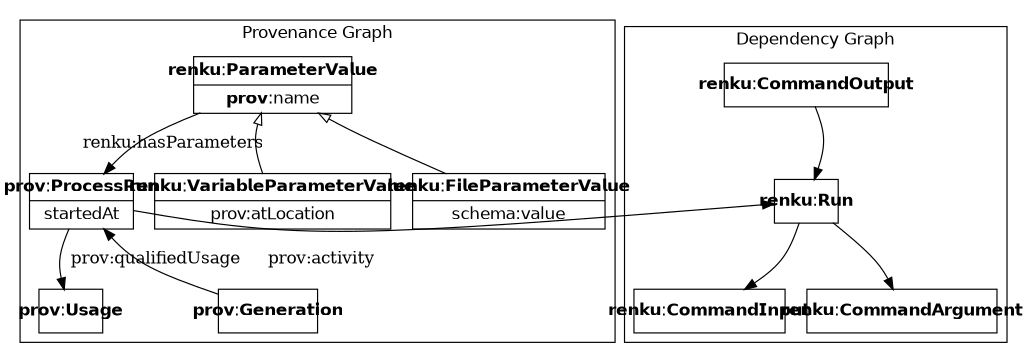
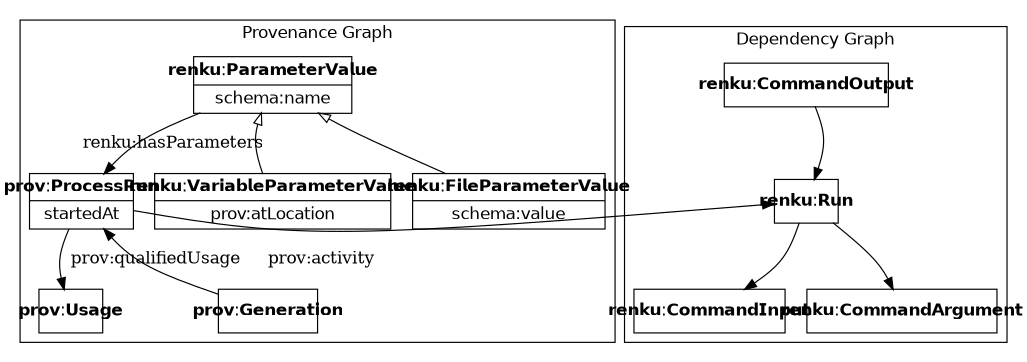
  digraph {
    fontname=Helvetica
    splines=curved
    node [fontname=Helvetica margin="-0.3,0.055" shape=record]
    n1 [label=" { 𝗽𝗿𝗼𝘃:𝗣𝗿𝗼𝗰𝗲𝘀𝘀𝗥𝘂𝗻 |  startedAt }"]
    n2 [label="𝗽𝗿𝗼𝘃:𝗨𝘀𝗮𝗴𝗲"]
    n3 [label="𝗽𝗿𝗼𝘃:𝗚𝗲𝗻𝗲𝗿𝗮𝘁𝗶𝗼𝗻"]
-   n4 [label="{ 𝗿𝗲𝗻𝗸𝘂:𝗣𝗮𝗿𝗮𝗺𝗲𝘁𝗲𝗿𝗩𝗮𝗹𝘂𝗲 | 𝗽𝗿𝗼𝘃:name}"]
+   n4 [label="{ 𝗿𝗲𝗻𝗸𝘂:𝗣𝗮𝗿𝗮𝗺𝗲𝘁𝗲𝗿𝗩𝗮𝗹𝘂𝗲 | schema:name}"]
    n5 [label="{𝗿𝗲𝗻𝗸𝘂:𝗩𝗮𝗿𝗶𝗮𝗯𝗹𝗲𝗣𝗮𝗿𝗮𝗺𝗲𝘁𝗲𝗿𝗩𝗮𝗹𝘂𝗲|prov:atLocation}"]
    n6 [label="{𝗿𝗲𝗻𝗸𝘂:𝗙𝗶𝗹𝗲𝗣𝗮𝗿𝗮𝗺𝗲𝘁𝗲𝗿𝗩𝗮𝗹𝘂𝗲|schema:value}"]
    n7 [label=" 𝗿𝗲𝗻𝗸𝘂:𝗥𝘂𝗻 "]
    n8 [label="𝗿𝗲𝗻𝗸𝘂:𝗖𝗼𝗺𝗺𝗮𝗻𝗱𝗜𝗻𝗽𝘂𝘁"]
    n9 [label="𝗿𝗲𝗻𝗸𝘂:𝗖𝗼𝗺𝗺𝗮𝗻𝗱𝗢𝘂𝘁𝗽𝘂𝘁"]
    n10 [label="𝗿𝗲𝗻𝗸𝘂:𝗖𝗼𝗺𝗺𝗮𝗻𝗱𝗔𝗿𝗴𝘂𝗺𝗲𝗻𝘁"]
    subgraph cluster_1 {
      label="Provenance Graph"
      width=100
      n1
      n2
      n3
      n4
      n5
      n6
    }
    subgraph cluster_2 {
      label="Dependency Graph"
      width=1
      n7
      n8
      n9
      n10
    }
    n1 -> n2 [label="prov:qualifiedUsage"]
    n1 -> n3 [dir=back label="prov:activity"]
    n1 -> n7 [constraint=false]
    n4 -> n1 [label="renku:hasParameters"]
    n4 -> n5 [arrowtail=empty dir=back]
    n4 -> n6 [arrowtail=empty dir=back]
    n7 -> n8
    n7 -> n10
    n9 -> n7
  }
